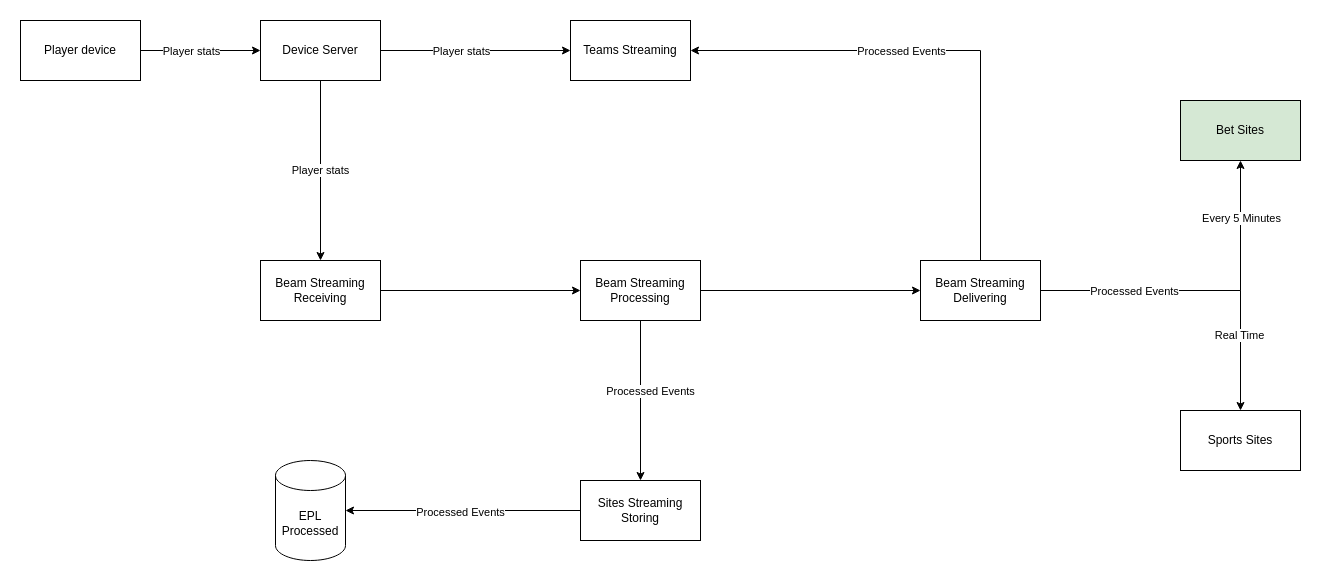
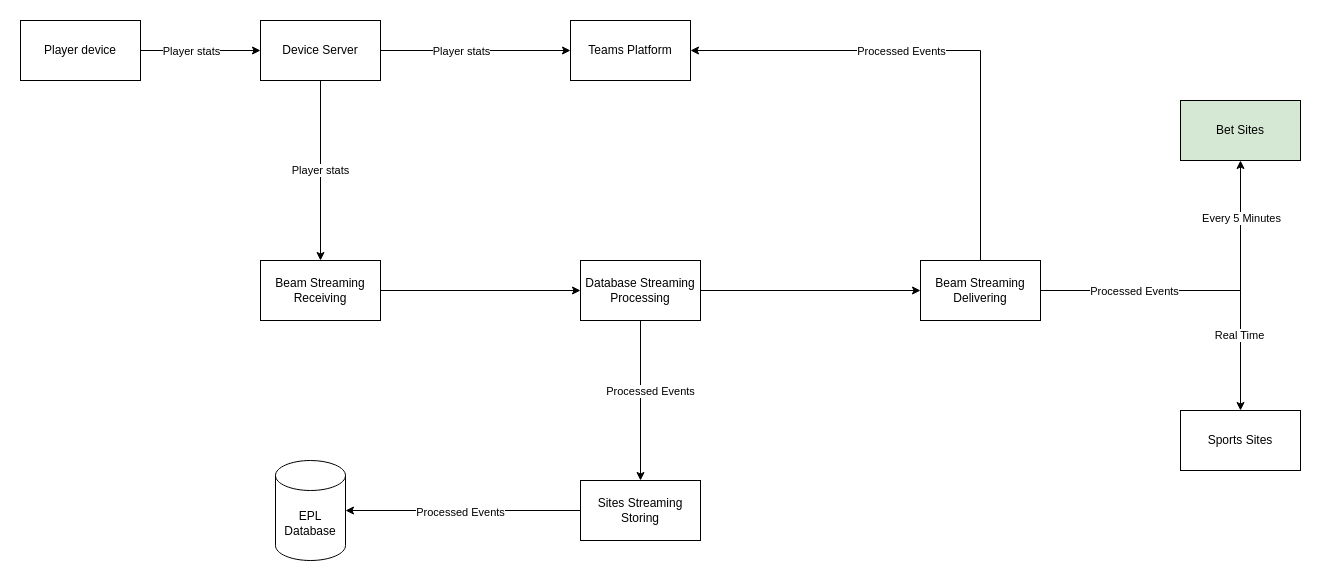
  <mxCell id="0" />
  <mxCell id="1" parent="0" />
  <mxCell id="2" style="edgeStyle=orthogonalEdgeStyle;rounded=0;orthogonalLoop=1;jettySize=auto;html=1;exitX=1;exitY=0.5;exitDx=0;exitDy=0;entryX=0;entryY=0.5;entryDx=0;entryDy=0;" edge="1" parent="1" source="4" target="9"><mxGeometry relative="1" as="geometry" /></mxCell>
  <mxCell id="3" value="&lt;div&gt;Player stats&lt;/div&gt;" style="edgeLabel;html=1;align=center;verticalAlign=middle;resizable=0;points=[];" vertex="1" connectable="0" parent="2"><mxGeometry x="-0.273" y="-2" relative="1" as="geometry"><mxPoint x="6" y="-2" as="offset" /></mxGeometry></mxCell>
  <mxCell id="4" value="Player device" style="rounded=0;whiteSpace=wrap;html=1;" vertex="1" parent="1"><mxGeometry x="20" y="20" width="120" height="60" as="geometry" /></mxCell>
- <mxCell id="5" value="EPL Processed" style="shape=cylinder3;whiteSpace=wrap;html=1;boundedLbl=1;backgroundOutline=1;size=15;" vertex="1" parent="1"><mxGeometry x="275" y="460" width="70" height="100" as="geometry" /></mxCell>
+ <mxCell id="5" value="EPL Database" style="shape=cylinder3;whiteSpace=wrap;html=1;boundedLbl=1;backgroundOutline=1;size=15;" vertex="1" parent="1"><mxGeometry x="275" y="460" width="70" height="100" as="geometry" /></mxCell>
  <mxCell id="6" value="Player stats" style="edgeStyle=orthogonalEdgeStyle;rounded=0;orthogonalLoop=1;jettySize=auto;html=1;exitX=0.5;exitY=1;exitDx=0;exitDy=0;entryX=0.5;entryY=0;entryDx=0;entryDy=0;" edge="1" parent="1" source="9" target="11"><mxGeometry relative="1" as="geometry" /></mxCell>
  <mxCell id="7" style="edgeStyle=orthogonalEdgeStyle;rounded=0;orthogonalLoop=1;jettySize=auto;html=1;entryX=0;entryY=0.5;entryDx=0;entryDy=0;" edge="1" parent="1" source="9" target="24"><mxGeometry relative="1" as="geometry" /></mxCell>
  <mxCell id="8" value="Player stats" style="edgeLabel;html=1;align=center;verticalAlign=middle;resizable=0;points=[];" vertex="1" connectable="0" parent="7"><mxGeometry x="-0.263" y="-1" relative="1" as="geometry"><mxPoint x="10" y="-1" as="offset" /></mxGeometry></mxCell>
  <mxCell id="9" value="Device Server" style="rounded=0;whiteSpace=wrap;html=1;" vertex="1" parent="1"><mxGeometry x="260" y="20" width="120" height="60" as="geometry" /></mxCell>
  <mxCell id="10" style="edgeStyle=orthogonalEdgeStyle;rounded=0;orthogonalLoop=1;jettySize=auto;html=1;exitX=1;exitY=0.5;exitDx=0;exitDy=0;entryX=0;entryY=0.5;entryDx=0;entryDy=0;" edge="1" parent="1" source="11" target="15"><mxGeometry relative="1" as="geometry" /></mxCell>
  <mxCell id="11" value="Beam Streaming Receiving" style="rounded=0;whiteSpace=wrap;html=1;" vertex="1" parent="1"><mxGeometry x="260" y="260" width="120" height="60" as="geometry" /></mxCell>
  <mxCell id="12" style="edgeStyle=orthogonalEdgeStyle;rounded=0;orthogonalLoop=1;jettySize=auto;html=1;exitX=1;exitY=0.5;exitDx=0;exitDy=0;entryX=0;entryY=0.5;entryDx=0;entryDy=0;" edge="1" parent="1" source="15" target="23"><mxGeometry relative="1" as="geometry" /></mxCell>
  <mxCell id="13" style="edgeStyle=orthogonalEdgeStyle;rounded=0;orthogonalLoop=1;jettySize=auto;html=1;entryX=0.5;entryY=0;entryDx=0;entryDy=0;exitX=0.5;exitY=1;exitDx=0;exitDy=0;" edge="1" parent="1" source="15" target="29"><mxGeometry relative="1" as="geometry" /></mxCell>
  <mxCell id="14" value="Processed Events" style="edgeLabel;html=1;align=center;verticalAlign=middle;resizable=0;points=[];" vertex="1" connectable="0" parent="13"><mxGeometry x="-0.416" y="-3" relative="1" as="geometry"><mxPoint x="12" y="23" as="offset" /></mxGeometry></mxCell>
- <mxCell id="15" value="Beam Streaming Processing" style="rounded=0;whiteSpace=wrap;html=1;" vertex="1" parent="1"><mxGeometry x="580" y="260" width="120" height="60" as="geometry" /></mxCell>
+ <mxCell id="15" value="Database Streaming Processing" style="rounded=0;whiteSpace=wrap;html=1;" vertex="1" parent="1"><mxGeometry x="580" y="260" width="120" height="60" as="geometry" /></mxCell>
  <mxCell id="16" style="edgeStyle=orthogonalEdgeStyle;rounded=0;orthogonalLoop=1;jettySize=auto;html=1;exitX=1;exitY=0.5;exitDx=0;exitDy=0;entryX=0.5;entryY=1;entryDx=0;entryDy=0;" edge="1" parent="1" source="23" target="25"><mxGeometry relative="1" as="geometry" /></mxCell>
  <mxCell id="17" value="Every 5 Minutes" style="edgeLabel;html=1;align=center;verticalAlign=middle;resizable=0;points=[];" vertex="1" connectable="0" parent="16"><mxGeometry x="0.721" y="1" relative="1" as="geometry"><mxPoint x="1" y="11" as="offset" /></mxGeometry></mxCell>
  <mxCell id="18" style="edgeStyle=orthogonalEdgeStyle;rounded=0;orthogonalLoop=1;jettySize=auto;html=1;entryX=0.5;entryY=0;entryDx=0;entryDy=0;" edge="1" parent="1" source="23" target="26"><mxGeometry relative="1" as="geometry" /></mxCell>
  <mxCell id="19" value="Processed Events" style="edgeLabel;html=1;align=center;verticalAlign=middle;resizable=0;points=[];" vertex="1" connectable="0" parent="18"><mxGeometry x="-0.536" y="-2" relative="1" as="geometry"><mxPoint x="19" y="-2" as="offset" /></mxGeometry></mxCell>
  <mxCell id="20" value="Real Time" style="edgeLabel;html=1;align=center;verticalAlign=middle;resizable=0;points=[];" vertex="1" connectable="0" parent="18"><mxGeometry x="0.427" y="-2" relative="1" as="geometry"><mxPoint y="16" as="offset" /></mxGeometry></mxCell>
  <mxCell id="21" style="edgeStyle=orthogonalEdgeStyle;rounded=0;orthogonalLoop=1;jettySize=auto;html=1;entryX=1;entryY=0.5;entryDx=0;entryDy=0;exitX=0.5;exitY=0;exitDx=0;exitDy=0;" edge="1" parent="1" source="23" target="24"><mxGeometry relative="1" as="geometry" /></mxCell>
  <mxCell id="22" value="Processed Events" style="edgeLabel;html=1;align=center;verticalAlign=middle;resizable=0;points=[];" vertex="1" connectable="0" parent="21"><mxGeometry x="0.196" y="3" relative="1" as="geometry"><mxPoint x="9" y="-3" as="offset" /></mxGeometry></mxCell>
  <mxCell id="23" value="&lt;div&gt;Beam Streaming Delivering&lt;/div&gt;" style="rounded=0;whiteSpace=wrap;html=1;" vertex="1" parent="1"><mxGeometry x="920" y="260" width="120" height="60" as="geometry" /></mxCell>
- <mxCell id="24" value="&lt;div&gt;Teams Streaming&lt;/div&gt;" style="rounded=0;whiteSpace=wrap;html=1;" vertex="1" parent="1"><mxGeometry x="570" y="20" width="120" height="60" as="geometry" /></mxCell>
+ <mxCell id="24" value="&lt;div&gt;Teams Platform&lt;/div&gt;" style="rounded=0;whiteSpace=wrap;html=1;" vertex="1" parent="1"><mxGeometry x="570" y="20" width="120" height="60" as="geometry" /></mxCell>
  <mxCell id="25" value="&lt;div&gt;Bet Sites&lt;br&gt;&lt;/div&gt;" style="rounded=0;whiteSpace=wrap;html=1;fillColor=#d5e8d4;" vertex="1" parent="1"><mxGeometry x="1180" y="100" width="120" height="60" as="geometry" /></mxCell>
  <mxCell id="26" value="&lt;div&gt;Sports Sites&lt;/div&gt;" style="rounded=0;whiteSpace=wrap;html=1;" vertex="1" parent="1"><mxGeometry x="1180" y="410" width="120" height="60" as="geometry" /></mxCell>
  <mxCell id="27" style="edgeStyle=orthogonalEdgeStyle;rounded=0;orthogonalLoop=1;jettySize=auto;html=1;entryX=1;entryY=0.5;entryDx=0;entryDy=0;entryPerimeter=0;exitX=0;exitY=0.5;exitDx=0;exitDy=0;" edge="1" parent="1" source="29" target="5"><mxGeometry relative="1" as="geometry" /></mxCell>
  <mxCell id="28" value="Processed Events" style="edgeLabel;html=1;align=center;verticalAlign=middle;resizable=0;points=[];" vertex="1" connectable="0" parent="27"><mxGeometry x="0.029" y="1" relative="1" as="geometry"><mxPoint as="offset" /></mxGeometry></mxCell>
  <mxCell id="29" value="Sites Streaming Storing" style="rounded=0;whiteSpace=wrap;html=1;" vertex="1" parent="1"><mxGeometry x="580" y="480" width="120" height="60" as="geometry" /></mxCell>
